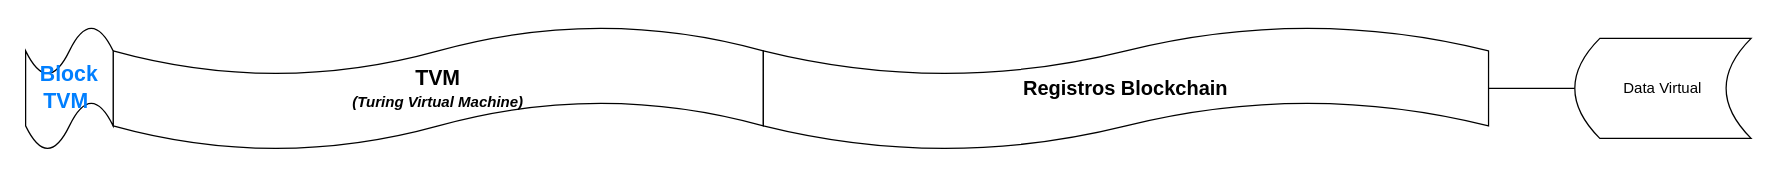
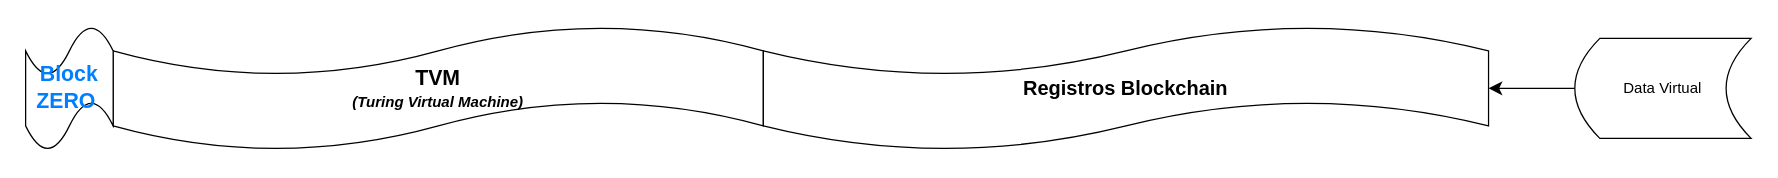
  <mxCell id="0" />
  <mxCell id="1" parent="0" />
  <mxCell id="2" value="&lt;b&gt;&lt;font style=&quot;font-size: 17px;&quot;&gt;TVM&lt;/font&gt;&lt;/b&gt;&lt;div&gt;&lt;i&gt;&lt;b&gt;(Turing Virtual Machine)&lt;/b&gt;&lt;/i&gt;&lt;/div&gt;" style="shape=tape;whiteSpace=wrap;html=1;" vertex="1" parent="1"><mxGeometry x="90" y="20" width="520" height="100" as="geometry" /></mxCell>
  <mxCell id="3" value="&lt;b&gt;&lt;font style=&quot;font-size: 16px;&quot;&gt;Registros Blockchain&lt;/font&gt;&lt;/b&gt;" style="shape=tape;whiteSpace=wrap;html=1;" vertex="1" parent="1"><mxGeometry x="610" y="20" width="580" height="100" as="geometry" /></mxCell>
- <mxCell id="4" value="&lt;b&gt;&lt;font color=&quot;#007fff&quot; style=&quot;font-size: 17px;&quot;&gt;Block TVM&amp;nbsp;&lt;/font&gt;&lt;/b&gt;" style="shape=tape;whiteSpace=wrap;html=1;size=0.4;" vertex="1" parent="1"><mxGeometry x="20" y="20" width="70" height="100" as="geometry" /></mxCell>
- <mxCell id="5" style="edgeStyle=none;curved=1;rounded=0;orthogonalLoop=1;jettySize=auto;html=1;exitX=0;exitY=0.5;exitDx=0;exitDy=0;fontSize=12;startSize=8;endSize=8;endArrow=none;" edge="1" parent="1" source="6" target="3"><mxGeometry relative="1" as="geometry" /></mxCell>
+ <mxCell id="4" value="&lt;b&gt;&lt;font color=&quot;#007fff&quot; style=&quot;font-size: 17px;&quot;&gt;Block ZERO&amp;nbsp;&lt;/font&gt;&lt;/b&gt;" style="shape=tape;whiteSpace=wrap;html=1;size=0.4;" vertex="1" parent="1"><mxGeometry x="20" y="20" width="70" height="100" as="geometry" /></mxCell>
+ <mxCell id="5" style="edgeStyle=none;curved=1;rounded=0;orthogonalLoop=1;jettySize=auto;html=1;exitX=0;exitY=0.5;exitDx=0;exitDy=0;fontSize=12;startSize=8;endSize=8;" edge="1" parent="1" source="6" target="3"><mxGeometry relative="1" as="geometry" /></mxCell>
  <mxCell id="6" value="Data Virtual" style="shape=dataStorage;whiteSpace=wrap;html=1;fixedSize=1;" vertex="1" parent="1"><mxGeometry x="1259" y="30" width="141" height="80" as="geometry" /></mxCell>
